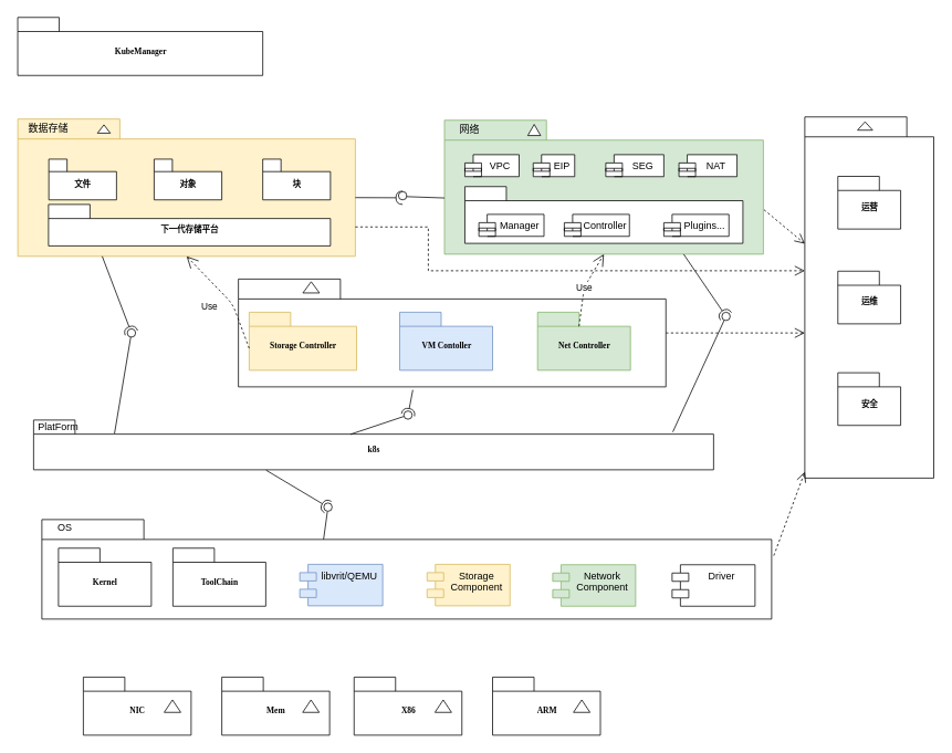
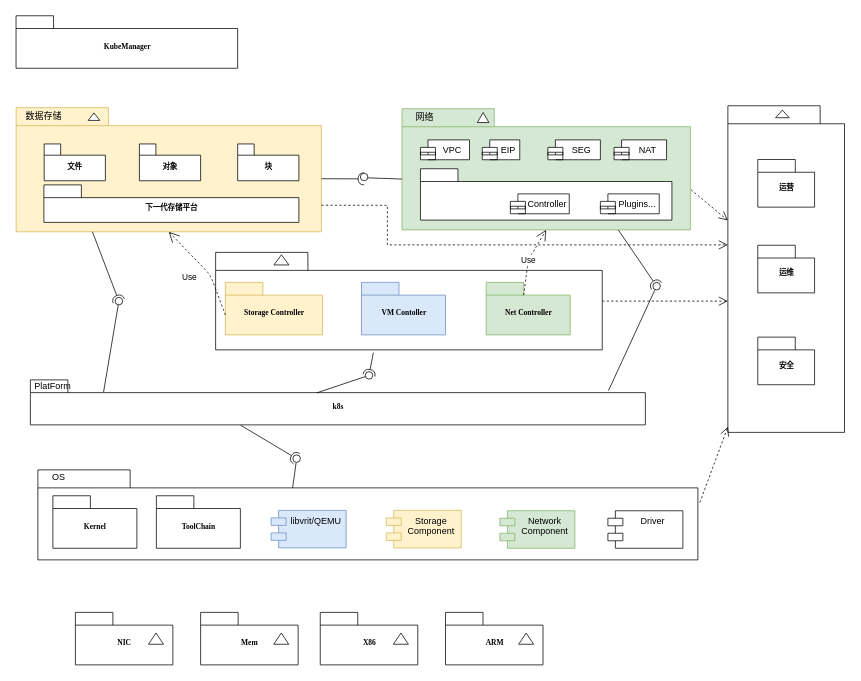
  <mxCell id="0" />
  <mxCell id="1" parent="0" />
  <mxCell id="2" value="" style="group" parent="1" vertex="1" connectable="0"><mxGeometry x="20.88" y="20.5" width="295.5" height="70" as="geometry" /></mxCell>
  <mxCell id="3" value="KubeManager" style="shape=folder;fontStyle=1;spacingTop=10;tabWidth=50;tabHeight=17;tabPosition=left;html=1;rounded=0;shadow=0;comic=0;labelBackgroundColor=none;strokeWidth=1;fontFamily=Verdana;fontSize=10;align=center;" parent="2" vertex="1"><mxGeometry width="295.5" height="70" as="geometry" /></mxCell>
  <mxCell id="4" value="" style="group;" parent="1" vertex="1" connectable="0"><mxGeometry x="28" y="140.5" width="462" height="168.05" as="geometry" /></mxCell>
  <mxCell id="5" value="" style="shape=folder;fontStyle=1;spacingTop=10;tabWidth=123;tabHeight=24;tabPosition=left;html=1;rounded=0;shadow=0;comic=0;labelBackgroundColor=none;strokeWidth=1;fontFamily=Verdana;fontSize=10;align=center;fillColor=#fff2cc;strokeColor=#d6b656;" parent="4" vertex="1"><mxGeometry x="-7" y="2.55" width="407" height="165.5" as="geometry" /></mxCell>
  <mxCell id="6" value="" style="triangle;whiteSpace=wrap;html=1;rounded=0;shadow=0;comic=0;labelBackgroundColor=none;strokeWidth=1;fontFamily=Verdana;fontSize=10;align=center;rotation=-90;" parent="4" vertex="1"><mxGeometry x="91.83" y="6.82" width="10" height="15.46" as="geometry" /></mxCell>
  <mxCell id="7" value="文件" style="shape=folder;fontStyle=1;spacingTop=10;tabWidth=22;tabHeight=15;tabPosition=left;html=1;rounded=0;shadow=0;comic=0;labelBackgroundColor=none;strokeWidth=1;fontFamily=Verdana;fontSize=10;align=center;" parent="4" vertex="1"><mxGeometry x="30.38" y="50.92" width="81.62" height="49.08" as="geometry" /></mxCell>
  <mxCell id="8" value="下一代存储平台" style="shape=folder;fontStyle=1;spacingTop=10;tabWidth=50;tabHeight=17;tabPosition=left;html=1;rounded=0;shadow=0;comic=0;labelBackgroundColor=none;strokeWidth=1;fontFamily=Verdana;fontSize=10;align=center;" parent="4" vertex="1"><mxGeometry x="30" y="105.5" width="340" height="50.04" as="geometry" /></mxCell>
  <mxCell id="9" value="对象" style="shape=folder;fontStyle=1;spacingTop=10;tabWidth=22;tabHeight=15;tabPosition=left;html=1;rounded=0;shadow=0;comic=0;labelBackgroundColor=none;strokeWidth=1;fontFamily=Verdana;fontSize=10;align=center;" vertex="1" parent="4"><mxGeometry x="157.37" y="50.92" width="81.62" height="49.08" as="geometry" /></mxCell>
  <mxCell id="10" value="块" style="shape=folder;fontStyle=1;spacingTop=10;tabWidth=22;tabHeight=15;tabPosition=left;html=1;rounded=0;shadow=0;comic=0;labelBackgroundColor=none;strokeWidth=1;fontFamily=Verdana;fontSize=10;align=center;" vertex="1" parent="4"><mxGeometry x="288.38" y="50.92" width="81.62" height="49.08" as="geometry" /></mxCell>
  <mxCell id="11" value="" style="rounded=0;orthogonalLoop=1;jettySize=auto;html=1;endArrow=halfCircle;endFill=0;endSize=6;strokeWidth=1;exitX=0;exitY=0;exitDx=407;exitDy=94.75;exitPerimeter=0;" edge="1" parent="4" source="5"><mxGeometry relative="1" as="geometry"><mxPoint x="440" y="105.5" as="sourcePoint" /><mxPoint x="457" y="97.5" as="targetPoint" /></mxGeometry></mxCell>
  <mxCell id="12" value="" style="ellipse;whiteSpace=wrap;html=1;fontFamily=Helvetica;fontSize=12;fontColor=#000000;align=center;strokeColor=#000000;fillColor=#ffffff;points=[];aspect=fixed;resizable=0;" vertex="1" parent="4"><mxGeometry x="452" y="90" width="10" height="10" as="geometry" /></mxCell>
  <mxCell id="13" value="数据存储" style="text;html=1;strokeColor=none;fillColor=none;align=center;verticalAlign=middle;whiteSpace=wrap;rounded=0;" vertex="1" parent="4"><mxGeometry y="4.5" width="60" height="20" as="geometry" /></mxCell>
  <mxCell id="14" value="" style="group" parent="1" vertex="1" connectable="0"><mxGeometry x="535.5" y="144.5" width="384.5" height="586" as="geometry" /></mxCell>
  <mxCell id="15" value="" style="shape=folder;fontStyle=1;spacingTop=10;tabWidth=123;tabHeight=24;tabPosition=left;html=1;rounded=0;shadow=0;comic=0;labelBackgroundColor=none;strokeWidth=1;fontFamily=Verdana;fontSize=10;align=center;fillColor=#d5e8d4;strokeColor=#82b366;" parent="14" vertex="1"><mxGeometry width="384.5" height="161.5" as="geometry" /></mxCell>
  <mxCell id="16" value="" style="triangle;whiteSpace=wrap;html=1;rounded=0;shadow=0;comic=0;labelBackgroundColor=none;strokeWidth=1;fontFamily=Verdana;fontSize=10;align=center;rotation=-90;" parent="14" vertex="1"><mxGeometry x="101.496" y="3.998" width="13.389" height="15.529" as="geometry" /></mxCell>
  <mxCell id="17" value="" style="shape=folder;fontStyle=1;spacingTop=10;tabWidth=50;tabHeight=17;tabPosition=left;html=1;rounded=0;shadow=0;comic=0;labelBackgroundColor=none;strokeWidth=1;fontFamily=Verdana;fontSize=10;align=center;" parent="14" vertex="1"><mxGeometry x="24.61" y="80" width="335.28" height="68.46" as="geometry" /></mxCell>
- <mxCell id="18" value="Manager" style="shape=module;align=left;spacingLeft=20;align=center;verticalAlign=top;" vertex="1" parent="14"><mxGeometry x="41.5" y="113.5" width="78.5" height="26.5" as="geometry" /></mxCell>
  <mxCell id="19" value="Controller" style="shape=module;align=left;spacingLeft=20;align=center;verticalAlign=top;" vertex="1" parent="14"><mxGeometry x="144.5" y="113.5" width="78.5" height="26.5" as="geometry" /></mxCell>
  <mxCell id="20" value="Plugins..." style="shape=module;align=left;spacingLeft=20;align=center;verticalAlign=top;" vertex="1" parent="14"><mxGeometry x="264.5" y="113.5" width="78.5" height="26.5" as="geometry" /></mxCell>
  <mxCell id="21" value="VPC" style="shape=module;align=left;spacingLeft=20;align=center;verticalAlign=top;" vertex="1" parent="14"><mxGeometry x="24.61" y="41.5" width="65.39" height="26.5" as="geometry" /></mxCell>
  <mxCell id="22" value="EIP" style="shape=module;align=left;spacingLeft=20;align=center;verticalAlign=top;" vertex="1" parent="14"><mxGeometry x="107" y="41.5" width="50" height="26.5" as="geometry" /></mxCell>
  <mxCell id="23" value="SEG" style="shape=module;align=left;spacingLeft=20;align=center;verticalAlign=top;" vertex="1" parent="14"><mxGeometry x="194.5" y="41.5" width="70" height="26.5" as="geometry" /></mxCell>
  <mxCell id="24" value="NAT" style="shape=module;align=left;spacingLeft=20;align=center;verticalAlign=top;" vertex="1" parent="14"><mxGeometry x="282.75" y="41.5" width="70" height="26.5" as="geometry" /></mxCell>
  <mxCell id="25" value="网络" style="text;html=1;strokeColor=none;fillColor=none;align=center;verticalAlign=middle;whiteSpace=wrap;rounded=0;" vertex="1" parent="14"><mxGeometry y="1.76" width="60" height="20" as="geometry" /></mxCell>
  <mxCell id="26" value="Net Controller" style="shape=folder;fontStyle=1;spacingTop=10;tabWidth=50;tabHeight=17;tabPosition=left;html=1;rounded=0;shadow=0;comic=0;labelBackgroundColor=none;strokeColor=#82b366;strokeWidth=1;fillColor=#d5e8d4;fontFamily=Verdana;fontSize=10;align=center;" vertex="1" parent="14"><mxGeometry x="114.75" y="231.5" width="112" height="70" as="geometry" /></mxCell>
  <mxCell id="27" value="Network&#10;Component" style="shape=module;align=left;spacingLeft=20;align=center;verticalAlign=top;fillColor=#d5e8d4;strokeColor=#82b366;" vertex="1" parent="14"><mxGeometry x="133" y="536" width="100" height="50" as="geometry" /></mxCell>
  <mxCell id="28" value="" style="group" parent="1" vertex="1" connectable="0"><mxGeometry x="970" y="140.5" width="155.5" height="435.5" as="geometry" /></mxCell>
  <mxCell id="29" value="" style="group" parent="28" vertex="1" connectable="0"><mxGeometry width="155.5" height="435.5" as="geometry" /></mxCell>
  <mxCell id="30" value="" style="shape=folder;fontStyle=1;spacingTop=10;tabWidth=123;tabHeight=24;tabPosition=left;html=1;rounded=0;shadow=0;comic=0;labelBackgroundColor=none;strokeWidth=1;fontFamily=Verdana;fontSize=10;align=center;" parent="29" vertex="1"><mxGeometry width="155.5" height="435.5" as="geometry" /></mxCell>
  <mxCell id="31" value="" style="triangle;whiteSpace=wrap;html=1;rounded=0;shadow=0;comic=0;labelBackgroundColor=none;strokeWidth=1;fontFamily=Verdana;fontSize=10;align=center;rotation=-90;" parent="29" vertex="1"><mxGeometry x="67.609" y="1.815" width="10.141" height="18.146" as="geometry" /></mxCell>
  <mxCell id="32" value="运营" style="shape=folder;fontStyle=1;spacingTop=10;tabWidth=50;tabHeight=17;tabPosition=left;html=1;rounded=0;shadow=0;comic=0;labelBackgroundColor=none;strokeWidth=1;fontFamily=Verdana;fontSize=10;align=center;" parent="29" vertex="1"><mxGeometry x="39.889" y="71.676" width="75.722" height="63.51" as="geometry" /></mxCell>
  <mxCell id="33" value="运维" style="shape=folder;fontStyle=1;spacingTop=10;tabWidth=50;tabHeight=17;tabPosition=left;html=1;rounded=0;shadow=0;comic=0;labelBackgroundColor=none;strokeWidth=1;fontFamily=Verdana;fontSize=10;align=center;" parent="29" vertex="1"><mxGeometry x="39.889" y="185.995" width="75.722" height="63.51" as="geometry" /></mxCell>
  <mxCell id="34" value="安全" style="shape=folder;fontStyle=1;spacingTop=10;tabWidth=50;tabHeight=17;tabPosition=left;html=1;rounded=0;shadow=0;comic=0;labelBackgroundColor=none;strokeWidth=1;fontFamily=Verdana;fontSize=10;align=center;" parent="29" vertex="1"><mxGeometry x="39.889" y="308.479" width="75.722" height="63.51" as="geometry" /></mxCell>
  <mxCell id="35" style="edgeStyle=elbowEdgeStyle;rounded=0;html=1;dashed=1;labelBackgroundColor=none;startFill=0;endArrow=open;endFill=0;endSize=10;fontFamily=Verdana;fontSize=10;elbow=vertical;" parent="1" source="36" target="30" edge="1"><mxGeometry relative="1" as="geometry" /></mxCell>
  <mxCell id="36" value="" style="shape=folder;fontStyle=1;spacingTop=10;tabWidth=123;tabHeight=24;tabPosition=left;html=1;rounded=0;shadow=0;comic=0;labelBackgroundColor=none;strokeColor=#000000;strokeWidth=1;fillColor=#ffffff;fontFamily=Verdana;fontSize=10;fontColor=#000000;align=center;" parent="1" vertex="1"><mxGeometry x="287" y="336" width="515.5" height="130" as="geometry" /></mxCell>
  <mxCell id="37" value="Storage Controller" style="shape=folder;fontStyle=1;spacingTop=10;tabWidth=50;tabHeight=17;tabPosition=left;html=1;rounded=0;shadow=0;comic=0;labelBackgroundColor=none;strokeColor=#d6b656;strokeWidth=1;fillColor=#fff2cc;fontFamily=Verdana;fontSize=10;align=center;" parent="1" vertex="1"><mxGeometry x="300" y="376" width="129.5" height="70" as="geometry" /></mxCell>
  <mxCell id="38" value="VM Contoller" style="shape=folder;fontStyle=1;spacingTop=10;tabWidth=50;tabHeight=17;tabPosition=left;html=1;rounded=0;shadow=0;comic=0;labelBackgroundColor=none;strokeColor=#6c8ebf;strokeWidth=1;fillColor=#dae8fc;fontFamily=Verdana;fontSize=10;align=center;" parent="1" vertex="1"><mxGeometry x="481.5" y="376" width="112" height="70" as="geometry" /></mxCell>
  <mxCell id="39" value="Net Controller" style="shape=folder;fontStyle=1;spacingTop=10;tabWidth=50;tabHeight=17;tabPosition=left;html=1;rounded=0;shadow=0;comic=0;labelBackgroundColor=none;strokeColor=#82b366;strokeWidth=1;fillColor=#d5e8d4;fontFamily=Verdana;fontSize=10;align=center;" parent="1" vertex="1"><mxGeometry x="647.75" y="376" width="112" height="70" as="geometry" /></mxCell>
  <mxCell id="40" style="edgeStyle=none;rounded=0;html=1;dashed=1;labelBackgroundColor=none;startFill=0;endArrow=open;endFill=0;endSize=10;fontFamily=Verdana;fontSize=10;exitX=1.003;exitY=0.363;exitPerimeter=0;" parent="1" source="41" target="30" edge="1"><mxGeometry relative="1" as="geometry" /></mxCell>
  <mxCell id="41" value="" style="shape=folder;fontStyle=1;spacingTop=10;tabWidth=123;tabHeight=24;tabPosition=left;html=1;rounded=0;shadow=0;comic=0;labelBackgroundColor=none;strokeWidth=1;fontFamily=Verdana;fontSize=10;align=center;" parent="1" vertex="1"><mxGeometry x="50" y="626" width="880" height="120" as="geometry" /></mxCell>
  <mxCell id="42" value="Kernel" style="shape=folder;fontStyle=1;spacingTop=10;tabWidth=50;tabHeight=17;tabPosition=left;html=1;rounded=0;shadow=0;comic=0;labelBackgroundColor=none;strokeWidth=1;fontFamily=Verdana;fontSize=10;align=center;" parent="1" vertex="1"><mxGeometry x="70" y="660.5" width="112" height="70" as="geometry" /></mxCell>
  <mxCell id="43" value="ToolChain" style="shape=folder;fontStyle=1;spacingTop=10;tabWidth=50;tabHeight=17;tabPosition=left;html=1;rounded=0;shadow=0;comic=0;labelBackgroundColor=none;strokeWidth=1;fontFamily=Verdana;fontSize=10;align=center;" parent="1" vertex="1"><mxGeometry x="208" y="660.5" width="112" height="70" as="geometry" /></mxCell>
  <mxCell id="44" value="" style="triangle;whiteSpace=wrap;html=1;rounded=0;shadow=0;comic=0;labelBackgroundColor=none;strokeColor=#000000;strokeWidth=1;fillColor=#ffffff;fontFamily=Verdana;fontSize=10;fontColor=#000000;align=center;rotation=-90;" parent="1" vertex="1"><mxGeometry x="368" y="336" width="13.5" height="20" as="geometry" /></mxCell>
  <mxCell id="45" value="" style="group" parent="1" vertex="1" connectable="0"><mxGeometry x="426.5" y="815.999" width="130" height="70" as="geometry" /></mxCell>
  <mxCell id="46" value="X86" style="shape=folder;fontStyle=1;spacingTop=10;tabWidth=50;tabHeight=17;tabPosition=left;html=1;rounded=0;shadow=0;comic=0;labelBackgroundColor=none;strokeWidth=1;fontFamily=Verdana;fontSize=10;align=center;" parent="45" vertex="1"><mxGeometry width="130" height="70" as="geometry" /></mxCell>
  <mxCell id="47" value="" style="triangle;whiteSpace=wrap;html=1;rounded=0;shadow=0;comic=0;labelBackgroundColor=none;strokeWidth=1;fontFamily=Verdana;fontSize=10;align=center;rotation=-90;" parent="45" vertex="1"><mxGeometry x="100" y="25" width="15" height="20" as="geometry" /></mxCell>
  <mxCell id="48" value="" style="group" parent="1" vertex="1" connectable="0"><mxGeometry x="593.5" y="815.999" width="130" height="70" as="geometry" /></mxCell>
  <mxCell id="49" value="ARM" style="shape=folder;fontStyle=1;spacingTop=10;tabWidth=50;tabHeight=17;tabPosition=left;html=1;rounded=0;shadow=0;comic=0;labelBackgroundColor=none;strokeWidth=1;fontFamily=Verdana;fontSize=10;align=center;" parent="48" vertex="1"><mxGeometry width="130" height="70" as="geometry" /></mxCell>
  <mxCell id="50" value="" style="triangle;whiteSpace=wrap;html=1;rounded=0;shadow=0;comic=0;labelBackgroundColor=none;strokeWidth=1;fontFamily=Verdana;fontSize=10;align=center;rotation=-90;" parent="48" vertex="1"><mxGeometry x="100" y="25" width="15" height="20" as="geometry" /></mxCell>
  <mxCell id="51" style="edgeStyle=none;rounded=0;html=1;dashed=1;labelBackgroundColor=none;startFill=0;endArrow=open;endFill=0;endSize=10;fontFamily=Verdana;fontSize=10;exitX=1.002;exitY=0.668;exitPerimeter=0;" parent="1" source="15" target="30" edge="1"><mxGeometry relative="1" as="geometry" /></mxCell>
  <mxCell id="52" style="edgeStyle=orthogonalEdgeStyle;rounded=0;html=1;dashed=1;labelBackgroundColor=none;startFill=0;endArrow=open;endFill=0;endSize=10;fontFamily=Verdana;fontSize=10;exitX=0;exitY=0;exitDx=407;exitDy=130.125;exitPerimeter=0;" parent="1" source="5" target="30" edge="1"><mxGeometry relative="1" as="geometry"><Array as="points"><mxPoint x="516" y="273" /><mxPoint x="516" y="326" /></Array></mxGeometry></mxCell>
  <mxCell id="53" value="k8s" style="shape=folder;fontStyle=1;spacingTop=10;tabWidth=50;tabHeight=17;tabPosition=left;html=1;rounded=0;shadow=0;comic=0;labelBackgroundColor=none;strokeColor=#000000;strokeWidth=1;fillColor=#ffffff;fontFamily=Verdana;fontSize=10;fontColor=#000000;align=center;" vertex="1" parent="1"><mxGeometry x="40" y="506" width="820" height="60" as="geometry" /></mxCell>
  <mxCell id="54" value="" style="rounded=0;orthogonalLoop=1;jettySize=auto;html=1;endArrow=none;endFill=0;exitX=0.466;exitY=0.287;exitDx=0;exitDy=0;exitPerimeter=0;" edge="1" target="56" parent="1" source="53"><mxGeometry relative="1" as="geometry"><mxPoint x="470" y="500" as="sourcePoint" /></mxGeometry></mxCell>
  <mxCell id="55" value="" style="rounded=0;orthogonalLoop=1;jettySize=auto;html=1;endArrow=halfCircle;endFill=0;entryX=0.5;entryY=0.5;entryDx=0;entryDy=0;endSize=6;strokeWidth=1;exitX=0.408;exitY=1.028;exitDx=0;exitDy=0;exitPerimeter=0;" edge="1" target="56" parent="1" source="36"><mxGeometry relative="1" as="geometry"><mxPoint x="510" y="500" as="sourcePoint" /></mxGeometry></mxCell>
  <mxCell id="56" value="" style="ellipse;whiteSpace=wrap;html=1;fontFamily=Helvetica;fontSize=12;fontColor=#000000;align=center;strokeColor=#000000;fillColor=#ffffff;points=[];aspect=fixed;resizable=0;" vertex="1" parent="1"><mxGeometry x="486.5" y="495" width="10" height="10" as="geometry" /></mxCell>
  <mxCell id="57" value="libvrit/QEMU" style="shape=module;align=left;spacingLeft=20;align=center;verticalAlign=top;fillColor=#dae8fc;strokeColor=#6c8ebf;" vertex="1" parent="1"><mxGeometry x="361" y="680" width="100" height="50" as="geometry" /></mxCell>
  <mxCell id="58" value="Storage&#10;Component" style="shape=module;align=left;spacingLeft=20;align=center;verticalAlign=top;fillColor=#fff2cc;strokeColor=#d6b656;" vertex="1" parent="1"><mxGeometry x="514.5" y="680" width="100" height="50" as="geometry" /></mxCell>
  <mxCell id="59" value="Network&#10;Component" style="shape=module;align=left;spacingLeft=20;align=center;verticalAlign=top;fillColor=#d5e8d4;strokeColor=#82b366;" vertex="1" parent="1"><mxGeometry x="666" y="680.5" width="100" height="50" as="geometry" /></mxCell>
  <mxCell id="60" value="Driver" style="shape=module;align=left;spacingLeft=20;align=center;verticalAlign=top;" vertex="1" parent="1"><mxGeometry x="810" y="680.5" width="100" height="50" as="geometry" /></mxCell>
  <mxCell id="61" value="" style="rounded=0;orthogonalLoop=1;jettySize=auto;html=1;endArrow=none;endFill=0;exitX=0.386;exitY=0.2;exitDx=0;exitDy=0;exitPerimeter=0;" edge="1" target="63" parent="1" source="41"><mxGeometry relative="1" as="geometry"><mxPoint x="375" y="611" as="sourcePoint" /></mxGeometry></mxCell>
  <mxCell id="62" value="" style="rounded=0;orthogonalLoop=1;jettySize=auto;html=1;endArrow=halfCircle;endFill=0;entryX=0.5;entryY=0.5;entryDx=0;entryDy=0;endSize=6;strokeWidth=1;exitX=0.342;exitY=1.009;exitDx=0;exitDy=0;exitPerimeter=0;" edge="1" target="63" parent="1" source="53"><mxGeometry relative="1" as="geometry"><mxPoint x="415" y="611" as="sourcePoint" /></mxGeometry></mxCell>
  <mxCell id="63" value="" style="ellipse;whiteSpace=wrap;html=1;fontFamily=Helvetica;fontSize=12;fontColor=#000000;align=center;strokeColor=#000000;fillColor=#ffffff;points=[];aspect=fixed;resizable=0;" vertex="1" parent="1"><mxGeometry x="390" y="606" width="10" height="10" as="geometry" /></mxCell>
  <mxCell id="64" value="" style="rounded=0;orthogonalLoop=1;jettySize=auto;html=1;endArrow=none;endFill=0;exitX=0.119;exitY=0.272;exitDx=0;exitDy=0;exitPerimeter=0;" edge="1" target="66" parent="1" source="53"><mxGeometry relative="1" as="geometry"><mxPoint x="138" y="401" as="sourcePoint" /></mxGeometry></mxCell>
  <mxCell id="65" value="" style="rounded=0;orthogonalLoop=1;jettySize=auto;html=1;endArrow=halfCircle;endFill=0;entryX=0.5;entryY=0.5;entryDx=0;entryDy=0;endSize=6;strokeWidth=1;exitX=0.25;exitY=1;exitDx=0;exitDy=0;exitPerimeter=0;" edge="1" target="66" parent="1" source="5"><mxGeometry relative="1" as="geometry"><mxPoint x="178" y="401" as="sourcePoint" /></mxGeometry></mxCell>
  <mxCell id="66" value="" style="ellipse;whiteSpace=wrap;html=1;fontFamily=Helvetica;fontSize=12;fontColor=#000000;align=center;strokeColor=#000000;fillColor=#ffffff;points=[];aspect=fixed;resizable=0;" vertex="1" parent="1"><mxGeometry x="153" y="396" width="10" height="10" as="geometry" /></mxCell>
  <mxCell id="67" value="" style="rounded=0;orthogonalLoop=1;jettySize=auto;html=1;endArrow=none;endFill=0;exitX=0.94;exitY=0.24;exitDx=0;exitDy=0;exitPerimeter=0;" edge="1" target="69" parent="1" source="53"><mxGeometry relative="1" as="geometry"><mxPoint x="870" y="381" as="sourcePoint" /></mxGeometry></mxCell>
  <mxCell id="68" value="" style="rounded=0;orthogonalLoop=1;jettySize=auto;html=1;endArrow=halfCircle;endFill=0;entryX=0.5;entryY=0.5;entryDx=0;entryDy=0;endSize=6;strokeWidth=1;exitX=0.75;exitY=1;exitDx=0;exitDy=0;exitPerimeter=0;" edge="1" target="69" parent="1" source="15"><mxGeometry relative="1" as="geometry"><mxPoint x="910" y="381" as="sourcePoint" /></mxGeometry></mxCell>
  <mxCell id="69" value="" style="ellipse;whiteSpace=wrap;html=1;fontFamily=Helvetica;fontSize=12;fontColor=#000000;align=center;strokeColor=#000000;fillColor=#ffffff;points=[];aspect=fixed;resizable=0;" vertex="1" parent="1"><mxGeometry x="870" y="376" width="10" height="10" as="geometry" /></mxCell>
  <mxCell id="70" value="" style="rounded=0;orthogonalLoop=1;jettySize=auto;html=1;endArrow=none;endFill=0;exitX=0;exitY=0;exitDx=0;exitDy=92.75;exitPerimeter=0;" edge="1" parent="1"><mxGeometry relative="1" as="geometry"><mxPoint x="535.5" y="238.25" as="sourcePoint" /><mxPoint x="489.999" y="236.619" as="targetPoint" /></mxGeometry></mxCell>
  <mxCell id="71" value="OS" style="text;html=1;strokeColor=none;fillColor=none;align=center;verticalAlign=middle;whiteSpace=wrap;rounded=0;" vertex="1" parent="1"><mxGeometry x="58" y="626" width="40" height="20" as="geometry" /></mxCell>
  <mxCell id="72" value="PlatForm" style="text;html=1;strokeColor=none;fillColor=none;align=center;verticalAlign=middle;whiteSpace=wrap;rounded=0;" vertex="1" parent="1"><mxGeometry x="50" y="505" width="40" height="20" as="geometry" /></mxCell>
  <mxCell id="73" value="Use" style="endArrow=open;endSize=12;dashed=1;html=1;entryX=0.5;entryY=1;entryDx=0;entryDy=0;entryPerimeter=0;exitX=0;exitY=0;exitDx=0;exitDy=43.5;exitPerimeter=0;" edge="1" parent="1" source="37" target="5"><mxGeometry x="0.077" y="22" width="160" relative="1" as="geometry"><mxPoint x="180" y="426" as="sourcePoint" /><mxPoint x="340" y="426" as="targetPoint" /><Array as="points"><mxPoint x="280" y="366" /></Array><mxPoint as="offset" /></mxGeometry></mxCell>
  <mxCell id="74" value="Use" style="endArrow=open;endSize=12;dashed=1;html=1;entryX=0.5;entryY=1;entryDx=0;entryDy=0;entryPerimeter=0;exitX=0;exitY=0;exitDx=50;exitDy=17;exitPerimeter=0;" edge="1" parent="1" source="39" target="15"><mxGeometry width="160" relative="1" as="geometry"><mxPoint x="350" y="393" as="sourcePoint" /><mxPoint x="224.5" y="308.55" as="targetPoint" /><Array as="points"><mxPoint x="704" y="346" /></Array></mxGeometry></mxCell>
  <mxCell id="75" value="" style="group" vertex="1" connectable="0" parent="1"><mxGeometry x="100" y="815.999" width="130" height="70" as="geometry" /></mxCell>
  <mxCell id="76" value="NIC" style="shape=folder;fontStyle=1;spacingTop=10;tabWidth=50;tabHeight=17;tabPosition=left;html=1;rounded=0;shadow=0;comic=0;labelBackgroundColor=none;strokeWidth=1;fontFamily=Verdana;fontSize=10;align=center;" vertex="1" parent="75"><mxGeometry width="130" height="70" as="geometry" /></mxCell>
  <mxCell id="77" value="" style="triangle;whiteSpace=wrap;html=1;rounded=0;shadow=0;comic=0;labelBackgroundColor=none;strokeWidth=1;fontFamily=Verdana;fontSize=10;align=center;rotation=-90;" vertex="1" parent="75"><mxGeometry x="100" y="25" width="15" height="20" as="geometry" /></mxCell>
  <mxCell id="78" value="" style="group" vertex="1" connectable="0" parent="1"><mxGeometry x="267" y="815.999" width="130" height="70" as="geometry" /></mxCell>
  <mxCell id="79" value="Mem" style="shape=folder;fontStyle=1;spacingTop=10;tabWidth=50;tabHeight=17;tabPosition=left;html=1;rounded=0;shadow=0;comic=0;labelBackgroundColor=none;strokeWidth=1;fontFamily=Verdana;fontSize=10;align=center;" vertex="1" parent="78"><mxGeometry width="130" height="70" as="geometry" /></mxCell>
  <mxCell id="80" value="" style="triangle;whiteSpace=wrap;html=1;rounded=0;shadow=0;comic=0;labelBackgroundColor=none;strokeWidth=1;fontFamily=Verdana;fontSize=10;align=center;rotation=-90;" vertex="1" parent="78"><mxGeometry x="100" y="25" width="15" height="20" as="geometry" /></mxCell>
